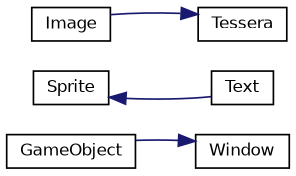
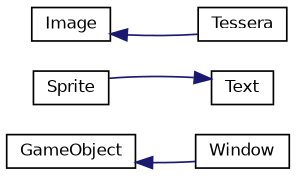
  digraph {
    rankdir=LR
    node [color=black fillcolor=white fontname=Helvetica fontsize=10 shape=record style=filled]
    edge [color=midnightblue dir=back fontname=Helvetica fontsize=10 labelfontname=Helvetica labelfontsize=10 style=solid]
    n1 [height=0.2 label=GameObject width=0.4]
    n2 [height=0.2 label=Window width=0.4]
    n3 [height=0.2 label=Sprite width=0.4]
    n4 [height=0.2 label=Text width=0.4]
    n5 [height=0.2 label=Image width=0.4]
    n6 [height=0.2 label=Tessera width=0.4]
-   n2 -> n1
-   n3 -> n4
-   n6 -> n5
+   n1 -> n2
+   n4 -> n3
+   n5 -> n6
  }
